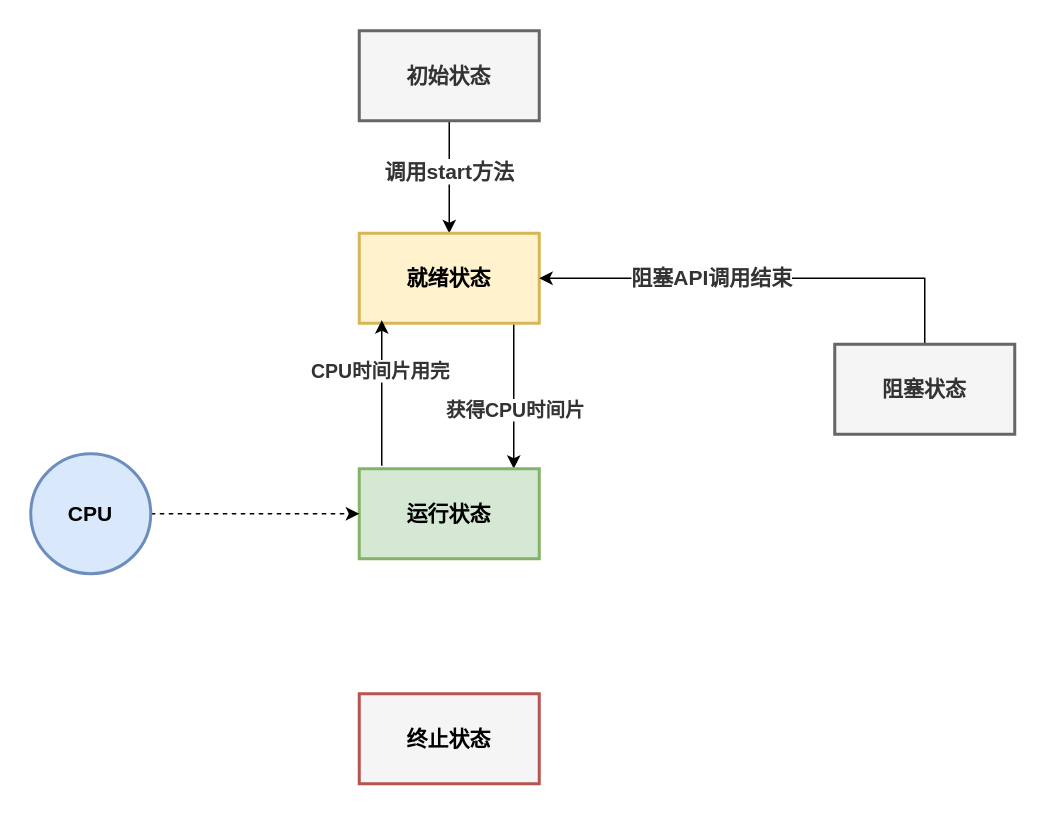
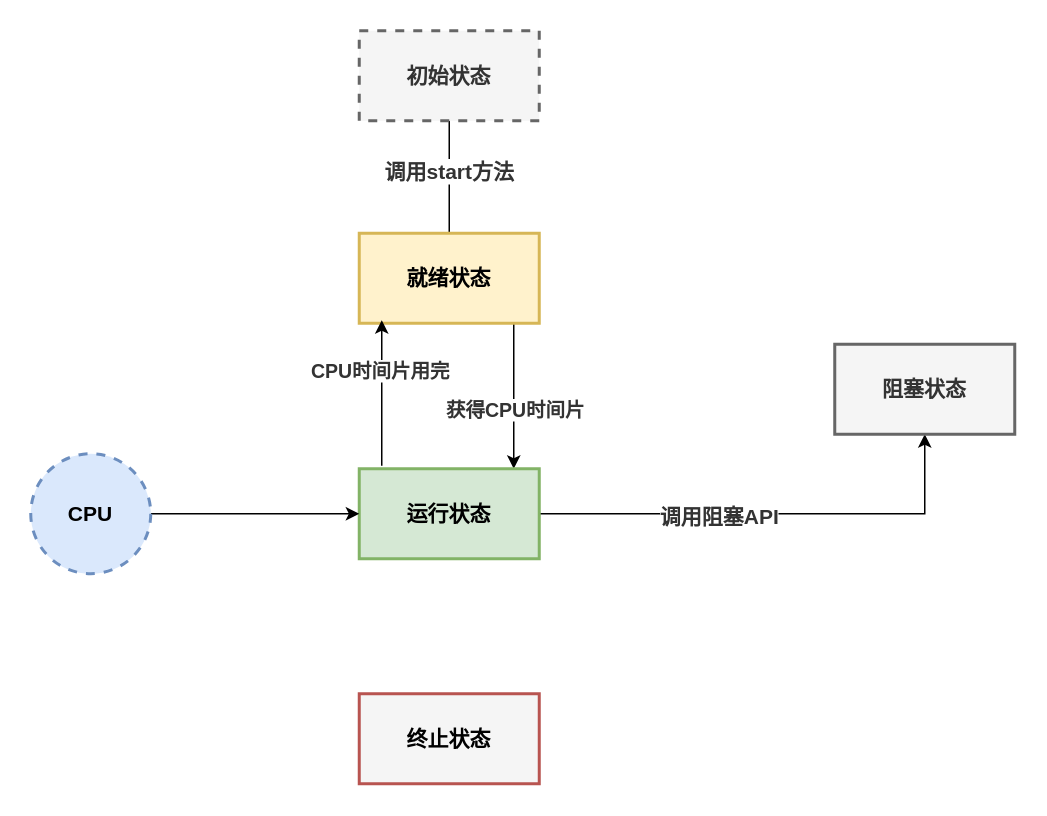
  <mxCell id="0" />
  <mxCell id="1" parent="0" />
- <mxCell id="2" style="edgeStyle=orthogonalEdgeStyle;rounded=0;orthogonalLoop=1;jettySize=auto;html=1;entryX=0.5;entryY=0;entryDx=0;entryDy=0;fontFamily=Helvetica;fontSize=12;fontColor=#333333;" parent="1" source="4" target="7" edge="1"><mxGeometry relative="1" as="geometry" /></mxCell>
+ <mxCell id="2" style="edgeStyle=orthogonalEdgeStyle;rounded=0;orthogonalLoop=1;jettySize=auto;html=1;entryX=0.5;entryY=0;entryDx=0;entryDy=0;fontFamily=Helvetica;fontSize=12;fontColor=#333333;endArrow=none;" parent="1" source="4" target="7" edge="1"><mxGeometry relative="1" as="geometry" /></mxCell>
  <mxCell id="3" value="&lt;b&gt;&lt;font style=&quot;font-size: 14px;&quot;&gt;调用start方法&lt;/font&gt;&lt;/b&gt;" style="edgeLabel;html=1;align=center;verticalAlign=middle;resizable=0;points=[];rounded=0;strokeColor=#666666;strokeWidth=2;fontFamily=Helvetica;fontSize=12;fontColor=#333333;fillColor=#FFFFFF;" parent="2" vertex="1" connectable="0"><mxGeometry x="-0.115" y="-1" relative="1" as="geometry"><mxPoint as="offset" /></mxGeometry></mxCell>
- <mxCell id="4" value="&lt;font style=&quot;font-size: 14px;&quot;&gt;&lt;b&gt;初始状态&lt;/b&gt;&lt;/font&gt;" style="rounded=0;whiteSpace=wrap;html=1;strokeWidth=2;fillColor=#f5f5f5;fontColor=#333333;strokeColor=#666666;" parent="1" vertex="1"><mxGeometry x="239" y="20" width="120" height="60" as="geometry" /></mxCell>
+ <mxCell id="4" value="&lt;font style=&quot;font-size: 14px;&quot;&gt;&lt;b&gt;初始状态&lt;/b&gt;&lt;/font&gt;" style="rounded=0;whiteSpace=wrap;html=1;strokeWidth=2;fillColor=#f5f5f5;fontColor=#333333;strokeColor=#666666;dashed=1;" parent="1" vertex="1"><mxGeometry x="239" y="20" width="120" height="60" as="geometry" /></mxCell>
  <mxCell id="5" style="edgeStyle=orthogonalEdgeStyle;rounded=0;orthogonalLoop=1;jettySize=auto;html=1;entryX=0.5;entryY=0;entryDx=0;entryDy=0;fontFamily=Helvetica;fontSize=12;fontColor=#333333;" parent="1" edge="1"><mxGeometry relative="1" as="geometry"><mxPoint x="342" y="215" as="sourcePoint" /><mxPoint x="342" y="312" as="targetPoint" /></mxGeometry></mxCell>
  <mxCell id="6" value="&lt;b&gt;&lt;font style=&quot;font-size: 13px;&quot;&gt;获得CPU时间片&lt;/font&gt;&lt;/b&gt;" style="edgeLabel;html=1;align=center;verticalAlign=middle;resizable=0;points=[];rounded=0;strokeColor=#666666;strokeWidth=2;fontFamily=Helvetica;fontSize=12;fontColor=#333333;fillColor=#FFFFFF;" parent="5" vertex="1" connectable="0"><mxGeometry x="-0.125" relative="1" as="geometry"><mxPoint y="15" as="offset" /></mxGeometry></mxCell>
  <mxCell id="7" value="&lt;font style=&quot;font-size: 14px;&quot;&gt;&lt;b&gt;就绪状态&lt;/b&gt;&lt;/font&gt;" style="rounded=0;whiteSpace=wrap;html=1;fillColor=#fff2cc;strokeColor=#d6b656;strokeWidth=2;" parent="1" vertex="1"><mxGeometry x="239" y="155" width="120" height="60" as="geometry" /></mxCell>
  <mxCell id="8" style="edgeStyle=orthogonalEdgeStyle;rounded=0;orthogonalLoop=1;jettySize=auto;html=1;entryX=0.5;entryY=1;entryDx=0;entryDy=0;fontFamily=Helvetica;fontSize=12;fontColor=#333333;" parent="1" edge="1"><mxGeometry relative="1" as="geometry"><mxPoint x="254" y="310" as="sourcePoint" /><mxPoint x="254" y="213" as="targetPoint" /></mxGeometry></mxCell>
  <mxCell id="9" value="&lt;b&gt;&lt;font style=&quot;font-size: 13px;&quot;&gt;CPU时间片用完&lt;/font&gt;&lt;/b&gt;" style="edgeLabel;html=1;align=center;verticalAlign=middle;resizable=0;points=[];rounded=0;strokeColor=#666666;strokeWidth=2;fontFamily=Helvetica;fontSize=12;fontColor=#333333;fillColor=#FFFFFF;" parent="8" vertex="1" connectable="0"><mxGeometry x="0.316" y="2" relative="1" as="geometry"><mxPoint as="offset" /></mxGeometry></mxCell>
+ <mxCell id="10" style="edgeStyle=orthogonalEdgeStyle;rounded=0;orthogonalLoop=1;jettySize=auto;html=1;entryX=0.5;entryY=1;entryDx=0;entryDy=0;fontFamily=Helvetica;fontSize=12;fontColor=#333333;" parent="1" source="12" target="17" edge="1"><mxGeometry relative="1" as="geometry" /></mxCell>
+ <mxCell id="11" value="&lt;font style=&quot;font-size: 14px;&quot;&gt;&lt;b style=&quot;&quot;&gt;调用阻塞API&lt;/b&gt;&lt;/font&gt;" style="edgeLabel;html=1;align=center;verticalAlign=middle;resizable=0;points=[];rounded=0;strokeColor=#666666;strokeWidth=2;fontFamily=Helvetica;fontSize=12;fontColor=#333333;fillColor=#FFFFFF;" parent="10" vertex="1" connectable="0"><mxGeometry x="-0.234" y="-1" relative="1" as="geometry"><mxPoint as="offset" /></mxGeometry></mxCell>
  <mxCell id="12" value="&lt;font style=&quot;font-size: 14px;&quot;&gt;&lt;b&gt;运行状态&lt;/b&gt;&lt;/font&gt;" style="rounded=0;whiteSpace=wrap;html=1;fillColor=#d5e8d4;strokeColor=#82b366;strokeWidth=2;" parent="1" vertex="1"><mxGeometry x="239" y="312" width="120" height="60" as="geometry" /></mxCell>
- <mxCell id="13" style="rounded=0;orthogonalLoop=1;jettySize=auto;html=1;entryX=0;entryY=0.5;entryDx=0;entryDy=0;fontFamily=Helvetica;fontSize=12;fontColor=#333333;dashed=1;" parent="1" source="14" target="12" edge="1"><mxGeometry relative="1" as="geometry" /></mxCell>
- <mxCell id="14" value="&lt;b&gt;&lt;font style=&quot;font-size: 14px;&quot;&gt;CPU&lt;/font&gt;&lt;/b&gt;" style="ellipse;whiteSpace=wrap;html=1;aspect=fixed;rounded=0;strokeColor=#6c8ebf;strokeWidth=2;align=center;verticalAlign=middle;fontFamily=Helvetica;fontSize=12;fillColor=#dae8fc;" parent="1" vertex="1"><mxGeometry x="20" y="302" width="80" height="80" as="geometry" /></mxCell>
- <mxCell id="15" style="edgeStyle=orthogonalEdgeStyle;rounded=0;orthogonalLoop=1;jettySize=auto;html=1;entryX=1;entryY=0.5;entryDx=0;entryDy=0;fontFamily=Helvetica;fontSize=12;fontColor=#333333;exitX=0.5;exitY=0;exitDx=0;exitDy=0;" parent="1" source="17" target="7" edge="1"><mxGeometry relative="1" as="geometry" /></mxCell>
- <mxCell id="16" value="&lt;font style=&quot;font-size: 14px;&quot;&gt;&lt;b style=&quot;&quot;&gt;阻塞API调用结束&lt;/b&gt;&lt;/font&gt;" style="edgeLabel;html=1;align=center;verticalAlign=middle;resizable=0;points=[];rounded=0;strokeColor=#666666;strokeWidth=2;fontFamily=Helvetica;fontSize=12;fontColor=#333333;fillColor=#FFFFFF;" parent="15" vertex="1" connectable="0"><mxGeometry x="0.244" y="-1" relative="1" as="geometry"><mxPoint as="offset" /></mxGeometry></mxCell>
+ <mxCell id="13" style="rounded=0;orthogonalLoop=1;jettySize=auto;html=1;entryX=0;entryY=0.5;entryDx=0;entryDy=0;fontFamily=Helvetica;fontSize=12;fontColor=#333333;" parent="1" source="14" target="12" edge="1"><mxGeometry relative="1" as="geometry" /></mxCell>
+ <mxCell id="14" value="&lt;b&gt;&lt;font style=&quot;font-size: 14px;&quot;&gt;CPU&lt;/font&gt;&lt;/b&gt;" style="ellipse;whiteSpace=wrap;html=1;aspect=fixed;rounded=0;strokeColor=#6c8ebf;strokeWidth=2;align=center;verticalAlign=middle;fontFamily=Helvetica;fontSize=12;fillColor=#dae8fc;dashed=1;" parent="1" vertex="1"><mxGeometry x="20" y="302" width="80" height="80" as="geometry" /></mxCell>
  <mxCell id="17" value="&lt;font style=&quot;font-size: 14px;&quot;&gt;&lt;b&gt;阻塞状态&lt;/b&gt;&lt;/font&gt;" style="rounded=0;whiteSpace=wrap;html=1;strokeColor=#666666;strokeWidth=2;align=center;verticalAlign=middle;fontFamily=Helvetica;fontSize=12;fontColor=#333333;fillColor=#f5f5f5;" parent="1" vertex="1"><mxGeometry x="556" y="229" width="120" height="60" as="geometry" /></mxCell>
  <mxCell id="18" value="&lt;font style=&quot;font-size: 14px;&quot;&gt;&lt;b&gt;终止状态&lt;/b&gt;&lt;/font&gt;" style="rounded=0;whiteSpace=wrap;html=1;fillColor=#f5f5f5;strokeColor=#b85450;strokeWidth=2;" parent="1" vertex="1"><mxGeometry x="239" y="462" width="120" height="60" as="geometry" /></mxCell>
